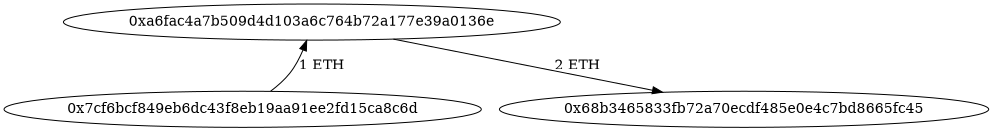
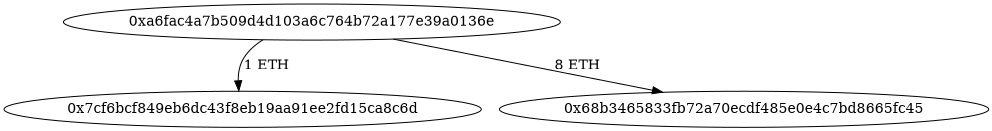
  digraph {
    "0xa6fac4a7b509d4d103a6c764b72a177e39a0136e"
    "0x7cf6bcf849eb6dc43f8eb19aa91ee2fd15ca8c6d"
    "0x68b3465833fb72a70ecdf485e0e4c7bd8665fc45"
-   "0x7cf6bcf849eb6dc43f8eb19aa91ee2fd15ca8c6d" -> "0xa6fac4a7b509d4d103a6c764b72a177e39a0136e" [label="1 ETH"]
-   "0xa6fac4a7b509d4d103a6c764b72a177e39a0136e" -> "0x68b3465833fb72a70ecdf485e0e4c7bd8665fc45" [label="2 ETH"]
+   "0xa6fac4a7b509d4d103a6c764b72a177e39a0136e" -> "0x7cf6bcf849eb6dc43f8eb19aa91ee2fd15ca8c6d" [label="1 ETH"]
+   "0xa6fac4a7b509d4d103a6c764b72a177e39a0136e" -> "0x68b3465833fb72a70ecdf485e0e4c7bd8665fc45" [label="8 ETH"]
  }
